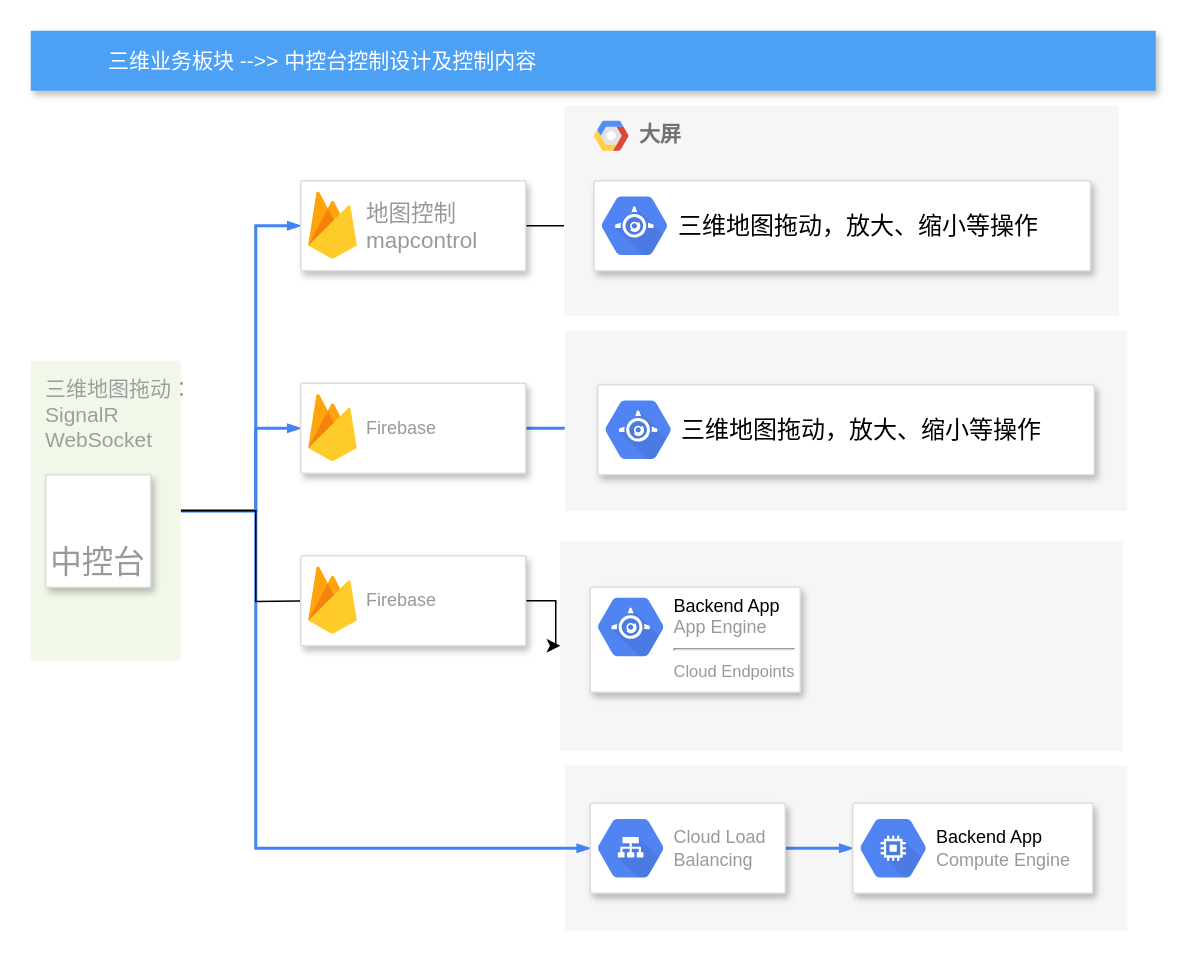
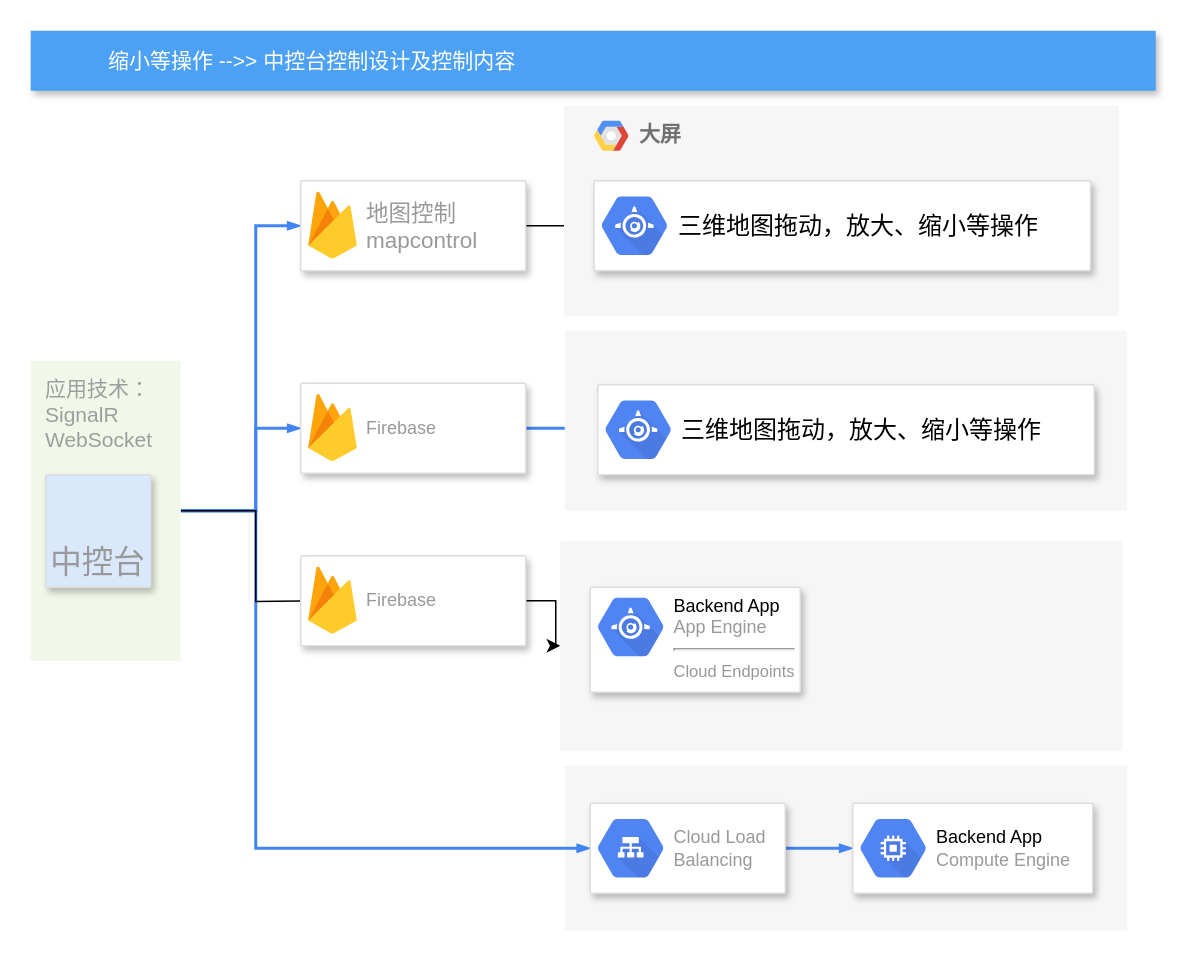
  <mxCell id="0" />
  <mxCell id="1" parent="0" />
  <mxCell id="2" value="" style="fillColor=#F6F6F6;strokeColor=none;shadow=0;gradientColor=none;fontSize=14;align=left;spacing=10;fontColor=#717171;9E9E9E;verticalAlign=top;spacingTop=-4;fontStyle=0;spacingLeft=40;html=1;" parent="1" vertex="1"><mxGeometry x="376" y="510" width="375" height="110" as="geometry" /></mxCell>
  <mxCell id="3" value="" style="fillColor=#F6F6F6;strokeColor=none;shadow=0;gradientColor=none;fontSize=14;align=left;spacing=10;fontColor=#717171;9E9E9E;verticalAlign=top;spacingTop=-4;fontStyle=0;spacingLeft=40;html=1;" parent="1" vertex="1"><mxGeometry x="373" y="360" width="375" height="140" as="geometry" /></mxCell>
  <mxCell id="4" style="edgeStyle=orthogonalEdgeStyle;rounded=0;html=1;labelBackgroundColor=none;startFill=1;startSize=4;endArrow=blockThin;endFill=1;endSize=4;jettySize=auto;orthogonalLoop=1;strokeColor=#4284F3;strokeWidth=2;fontSize=12;fontColor=#000000;align=left;dashed=0;" parent="1" source="8" target="14" edge="1"><mxGeometry relative="1" as="geometry"><Array as="points"><mxPoint x="170" y="340" /><mxPoint x="170" y="285" /></Array></mxGeometry></mxCell>
  <mxCell id="5" style="edgeStyle=orthogonalEdgeStyle;rounded=0;html=1;labelBackgroundColor=none;startFill=1;startSize=4;endArrow=blockThin;endFill=1;endSize=4;jettySize=auto;orthogonalLoop=1;strokeColor=#4284F3;strokeWidth=2;fontSize=12;fontColor=#000000;align=left;dashed=0;" parent="1" source="8" target="11" edge="1"><mxGeometry relative="1" as="geometry"><Array as="points"><mxPoint x="170" y="340" /><mxPoint x="170" y="150" /></Array></mxGeometry></mxCell>
  <mxCell id="6" style="edgeStyle=orthogonalEdgeStyle;rounded=0;html=1;labelBackgroundColor=none;startFill=1;startSize=4;endArrow=blockThin;endFill=1;endSize=4;jettySize=auto;orthogonalLoop=1;strokeColor=#4284F3;strokeWidth=2;fontSize=12;fontColor=#000000;align=left;dashed=0;" parent="1" source="8" target="21" edge="1"><mxGeometry relative="1" as="geometry"><Array as="points"><mxPoint x="170" y="340" /><mxPoint x="170" y="565" /></Array></mxGeometry></mxCell>
  <mxCell id="7" style="edgeStyle=orthogonalEdgeStyle;rounded=0;orthogonalLoop=1;jettySize=auto;html=1;exitX=1;exitY=0.5;exitDx=0;exitDy=0;fontSize=16;" edge="1" parent="1" source="8"><mxGeometry relative="1" as="geometry"><mxPoint x="220" y="400" as="targetPoint" /></mxGeometry></mxCell>
- <mxCell id="8" value="&lt;font style=&quot;font-size: 14px&quot;&gt;三维地图拖动：&lt;br&gt;SignalR&lt;br&gt;WebSocket&lt;/font&gt;&lt;br&gt;" style="rounded=1;absoluteArcSize=1;arcSize=2;html=1;strokeColor=none;gradientColor=none;shadow=0;dashed=0;fontSize=12;fontColor=#9E9E9E;align=left;verticalAlign=top;spacing=10;spacingTop=-4;fillColor=#F1F8E9;" parent="1" vertex="1"><mxGeometry x="20" y="240" width="100" height="200" as="geometry" /></mxCell>
- <mxCell id="9" value="三维业务板块 --&amp;gt;&amp;gt; 中控台控制设计及控制内容" style="fillColor=#4DA1F5;strokeColor=none;shadow=1;gradientColor=none;fontSize=14;align=left;spacingLeft=50;fontColor=#ffffff;html=1;" parent="1" vertex="1"><mxGeometry x="20" y="20" width="750" height="40" as="geometry" /></mxCell>
+ <mxCell id="8" value="&lt;font style=&quot;font-size: 14px&quot;&gt;应用技术：&lt;br&gt;SignalR&lt;br&gt;WebSocket&lt;/font&gt;&lt;br&gt;" style="rounded=1;absoluteArcSize=1;arcSize=2;html=1;strokeColor=none;gradientColor=none;shadow=0;dashed=0;fontSize=12;fontColor=#9E9E9E;align=left;verticalAlign=top;spacing=10;spacingTop=-4;fillColor=#F1F8E9;" parent="1" vertex="1"><mxGeometry x="20" y="240" width="100" height="200" as="geometry" /></mxCell>
+ <mxCell id="9" value="缩小等操作 --&amp;gt;&amp;gt; 中控台控制设计及控制内容" style="fillColor=#4DA1F5;strokeColor=none;shadow=1;gradientColor=none;fontSize=14;align=left;spacingLeft=50;fontColor=#ffffff;html=1;" parent="1" vertex="1"><mxGeometry x="20" y="20" width="750" height="40" as="geometry" /></mxCell>
  <mxCell id="10" style="edgeStyle=orthogonalEdgeStyle;rounded=0;orthogonalLoop=1;jettySize=auto;html=1;exitX=1;exitY=0.5;exitDx=0;exitDy=0;entryX=0;entryY=0.5;entryDx=0;entryDy=0;fontSize=16;" edge="1" parent="1" source="11" target="31"><mxGeometry relative="1" as="geometry" /></mxCell>
  <mxCell id="11" value="" style="strokeColor=#dddddd;fillColor=#ffffff;shadow=1;strokeWidth=1;rounded=1;absoluteArcSize=1;arcSize=2;fontSize=16;fontColor=#9E9E9E;align=center;html=1;" parent="1" vertex="1"><mxGeometry x="200" y="120" width="150" height="60" as="geometry" /></mxCell>
  <mxCell id="12" value="&lt;font style=&quot;font-size: 15px&quot;&gt;地图控制&lt;br&gt;mapcontrol&lt;/font&gt;&lt;br&gt;" style="dashed=0;connectable=0;html=1;fillColor=#5184F3;strokeColor=none;shape=mxgraph.gcp2.firebase;part=1;labelPosition=right;verticalLabelPosition=middle;align=left;verticalAlign=middle;spacingLeft=5;fontColor=#999999;fontSize=12;" parent="11" vertex="1"><mxGeometry width="32.4" height="45" relative="1" as="geometry"><mxPoint x="5" y="7" as="offset" /></mxGeometry></mxCell>
  <mxCell id="13" style="edgeStyle=orthogonalEdgeStyle;rounded=0;html=1;labelBackgroundColor=none;startFill=1;startSize=4;endArrow=blockThin;endFill=1;endSize=4;jettySize=auto;orthogonalLoop=1;strokeColor=#4284F3;strokeWidth=2;fontSize=12;fontColor=#000000;align=left;dashed=0;" parent="1" source="14" target="16" edge="1"><mxGeometry relative="1" as="geometry" /></mxCell>
  <mxCell id="14" value="" style="strokeColor=#dddddd;fillColor=#ffffff;shadow=1;strokeWidth=1;rounded=1;absoluteArcSize=1;arcSize=2;fontSize=11;fontColor=#9E9E9E;align=center;html=1;" parent="1" vertex="1"><mxGeometry x="200" y="255" width="150" height="60" as="geometry" /></mxCell>
  <mxCell id="15" value="Firebase" style="dashed=0;connectable=0;html=1;fillColor=#5184F3;strokeColor=none;shape=mxgraph.gcp2.firebase;part=1;labelPosition=right;verticalLabelPosition=middle;align=left;verticalAlign=middle;spacingLeft=5;fontColor=#999999;fontSize=12;" parent="14" vertex="1"><mxGeometry width="32.4" height="45" relative="1" as="geometry"><mxPoint x="5" y="7" as="offset" /></mxGeometry></mxCell>
  <mxCell id="16" value="" style="strokeColor=#dddddd;fillColor=#ffffff;shadow=1;strokeWidth=1;rounded=1;absoluteArcSize=1;arcSize=2;fontSize=11;fontColor=#9E9E9E;align=center;html=1;" parent="1" vertex="1"><mxGeometry x="393" y="255" width="140" height="60" as="geometry" /></mxCell>
  <mxCell id="17" value="&lt;font color=&quot;#000000&quot;&gt;Backend App&lt;/font&gt;&lt;br&gt;App Engine" style="dashed=0;connectable=0;html=1;fillColor=#5184F3;strokeColor=none;shape=mxgraph.gcp2.app_engine;part=1;labelPosition=right;verticalLabelPosition=middle;align=left;verticalAlign=middle;spacingLeft=5;fontColor=#999999;fontSize=12;" parent="16" vertex="1"><mxGeometry y="0.5" width="44" height="39" relative="1" as="geometry"><mxPoint x="5" y="-19.5" as="offset" /></mxGeometry></mxCell>
  <mxCell id="18" value="" style="strokeColor=#dddddd;fillColor=#ffffff;shadow=1;strokeWidth=1;rounded=1;absoluteArcSize=1;arcSize=2;fontSize=11;fontColor=#9E9E9E;align=center;html=1;" parent="1" vertex="1"><mxGeometry x="393" y="391" width="140" height="70" as="geometry" /></mxCell>
  <mxCell id="19" value="&lt;font color=&quot;#000000&quot;&gt;Backend App&lt;/font&gt;&lt;br&gt;App Engine&lt;hr&gt;&lt;font style=&quot;font-size: 11px&quot;&gt;Cloud Endpoints&lt;/font&gt;" style="dashed=0;connectable=0;html=1;fillColor=#5184F3;strokeColor=none;shape=mxgraph.gcp2.app_engine;part=1;labelPosition=right;verticalLabelPosition=middle;align=left;verticalAlign=top;spacingLeft=5;fontColor=#999999;fontSize=12;spacingTop=-8;" parent="18" vertex="1"><mxGeometry width="44" height="39" relative="1" as="geometry"><mxPoint x="5" y="7" as="offset" /></mxGeometry></mxCell>
  <mxCell id="20" style="edgeStyle=orthogonalEdgeStyle;rounded=0;html=1;labelBackgroundColor=none;startFill=1;startSize=4;endArrow=blockThin;endFill=1;endSize=4;jettySize=auto;orthogonalLoop=1;strokeColor=#4284F3;strokeWidth=2;fontSize=12;fontColor=#000000;align=left;dashed=0;" parent="1" source="21" target="23" edge="1"><mxGeometry relative="1" as="geometry" /></mxCell>
  <mxCell id="21" value="" style="strokeColor=#dddddd;fillColor=#ffffff;shadow=1;strokeWidth=1;rounded=1;absoluteArcSize=1;arcSize=2;fontSize=11;fontColor=#9E9E9E;align=center;html=1;" parent="1" vertex="1"><mxGeometry x="393" y="535" width="130" height="60" as="geometry" /></mxCell>
  <mxCell id="22" value="Cloud Load&#10;Balancing" style="dashed=0;connectable=0;html=1;fillColor=#5184F3;strokeColor=none;shape=mxgraph.gcp2.cloud_load_balancing;part=1;labelPosition=right;verticalLabelPosition=middle;align=left;verticalAlign=middle;spacingLeft=5;fontColor=#999999;fontSize=12;" parent="21" vertex="1"><mxGeometry y="0.5" width="44" height="39" relative="1" as="geometry"><mxPoint x="5" y="-19.5" as="offset" /></mxGeometry></mxCell>
  <mxCell id="23" value="" style="strokeColor=#dddddd;fillColor=#ffffff;shadow=1;strokeWidth=1;rounded=1;absoluteArcSize=1;arcSize=2;fontSize=11;fontColor=#9E9E9E;align=center;html=1;" parent="1" vertex="1"><mxGeometry x="568" y="535" width="160" height="60" as="geometry" /></mxCell>
  <mxCell id="24" value="&lt;font color=&quot;#000000&quot;&gt;Backend App&lt;/font&gt;&lt;br&gt;Compute Engine" style="dashed=0;connectable=0;html=1;fillColor=#5184F3;strokeColor=none;shape=mxgraph.gcp2.compute_engine;part=1;labelPosition=right;verticalLabelPosition=middle;align=left;verticalAlign=middle;spacingLeft=5;fontColor=#999999;fontSize=12;" parent="23" vertex="1"><mxGeometry y="0.5" width="44" height="39" relative="1" as="geometry"><mxPoint x="5" y="-19.5" as="offset" /></mxGeometry></mxCell>
- <mxCell id="25" value="&lt;font style=&quot;font-size: 21px&quot;&gt;中控台&lt;/font&gt;" style="strokeColor=#dddddd;fillColor=#ffffff;shadow=1;strokeWidth=1;rounded=1;absoluteArcSize=1;arcSize=2;labelPosition=center;verticalLabelPosition=middle;align=center;verticalAlign=bottom;spacingLeft=0;fontColor=#999999;fontSize=12;whiteSpace=wrap;spacingBottom=2;html=1;" parent="1" vertex="1"><mxGeometry x="30" y="316" width="70" height="75" as="geometry" /></mxCell>
+ <mxCell id="25" value="&lt;font style=&quot;font-size: 21px&quot;&gt;中控台&lt;/font&gt;" style="strokeColor=#dddddd;fillColor=#dae8fc;shadow=1;strokeWidth=1;rounded=1;absoluteArcSize=1;arcSize=2;labelPosition=center;verticalLabelPosition=middle;align=center;verticalAlign=bottom;spacingLeft=0;fontColor=#999999;fontSize=12;whiteSpace=wrap;spacingBottom=2;html=1;" parent="1" vertex="1"><mxGeometry x="30" y="316" width="70" height="75" as="geometry" /></mxCell>
  <mxCell id="26" style="edgeStyle=orthogonalEdgeStyle;rounded=0;orthogonalLoop=1;jettySize=auto;html=1;exitX=1;exitY=0.5;exitDx=0;exitDy=0;fontSize=16;" edge="1" parent="1" source="27" target="3"><mxGeometry relative="1" as="geometry" /></mxCell>
  <mxCell id="27" value="" style="strokeColor=#dddddd;fillColor=#ffffff;shadow=1;strokeWidth=1;rounded=1;absoluteArcSize=1;arcSize=2;fontSize=11;fontColor=#9E9E9E;align=center;html=1;" vertex="1" parent="1"><mxGeometry x="200" y="370" width="150" height="60" as="geometry" /></mxCell>
  <mxCell id="28" value="Firebase" style="dashed=0;connectable=0;html=1;fillColor=#5184F3;strokeColor=none;shape=mxgraph.gcp2.firebase;part=1;labelPosition=right;verticalLabelPosition=middle;align=left;verticalAlign=middle;spacingLeft=5;fontColor=#999999;fontSize=12;" vertex="1" parent="27"><mxGeometry width="32.4" height="45" relative="1" as="geometry"><mxPoint x="5" y="7" as="offset" /></mxGeometry></mxCell>
  <mxCell id="29" value="&lt;b&gt;大屏&amp;nbsp;&lt;/b&gt;" style="fillColor=#F6F6F6;strokeColor=none;shadow=0;gradientColor=none;fontSize=14;align=left;spacing=10;fontColor=#717171;9E9E9E;verticalAlign=top;spacingTop=-4;fontStyle=0;spacingLeft=40;html=1;" vertex="1" parent="1"><mxGeometry x="375.5" y="70" width="370" height="140" as="geometry" /></mxCell>
  <mxCell id="30" value="" style="shape=mxgraph.gcp2.google_cloud_platform;fillColor=#F6F6F6;strokeColor=none;shadow=0;gradientColor=none;" vertex="1" parent="29"><mxGeometry width="23" height="20" relative="1" as="geometry"><mxPoint x="20" y="10" as="offset" /></mxGeometry></mxCell>
  <mxCell id="31" value="" style="strokeColor=#dddddd;fillColor=#ffffff;shadow=1;strokeWidth=1;rounded=1;absoluteArcSize=1;arcSize=2;fontSize=11;fontColor=#9E9E9E;align=center;html=1;" vertex="1" parent="29"><mxGeometry x="20" y="50" width="331" height="60" as="geometry" /></mxCell>
  <mxCell id="32" value="&lt;font color=&quot;#000000&quot; style=&quot;font-size: 16px&quot;&gt;三维地图拖动，放大、缩小等操作&lt;/font&gt;" style="dashed=0;connectable=0;html=1;fillColor=#5184F3;strokeColor=none;shape=mxgraph.gcp2.app_engine;part=1;labelPosition=right;verticalLabelPosition=middle;align=left;verticalAlign=middle;spacingLeft=5;fontColor=#999999;fontSize=12;" vertex="1" parent="31"><mxGeometry y="0.5" width="44" height="39" relative="1" as="geometry"><mxPoint x="5" y="-19.5" as="offset" /></mxGeometry></mxCell>
  <mxCell id="33" value="" style="fillColor=#F6F6F6;strokeColor=none;shadow=0;gradientColor=none;fontSize=14;align=left;spacing=10;fontColor=#717171;9E9E9E;verticalAlign=top;spacingTop=-4;fontStyle=0;spacingLeft=40;html=1;" vertex="1" parent="1"><mxGeometry x="376" y="220" width="375" height="120" as="geometry" /></mxCell>
  <mxCell id="34" value="" style="strokeColor=#dddddd;fillColor=#ffffff;shadow=1;strokeWidth=1;rounded=1;absoluteArcSize=1;arcSize=2;fontSize=11;fontColor=#9E9E9E;align=center;html=1;" vertex="1" parent="1"><mxGeometry x="398" y="256" width="331" height="60" as="geometry" /></mxCell>
  <mxCell id="35" value="&lt;font color=&quot;#000000&quot; style=&quot;font-size: 16px&quot;&gt;三维地图拖动，放大、缩小等操作&lt;/font&gt;" style="dashed=0;connectable=0;html=1;fillColor=#5184F3;strokeColor=none;shape=mxgraph.gcp2.app_engine;part=1;labelPosition=right;verticalLabelPosition=middle;align=left;verticalAlign=middle;spacingLeft=5;fontColor=#999999;fontSize=12;" vertex="1" parent="34"><mxGeometry y="0.5" width="44" height="39" relative="1" as="geometry"><mxPoint x="5" y="-19.5" as="offset" /></mxGeometry></mxCell>
